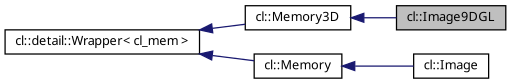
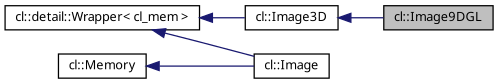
  digraph {
    rankdir=LR
    node [color=black fillcolor=white fontname="FreeSans.ttf" fontsize=10 shape=record style=filled]
    edge [color=midnightblue dir=back fontname="FreeSans.ttf" fontsize=10 labelfontname="FreeSans.ttf" labelfontsize=10 style=solid]
    n1 [fillcolor=grey75 fontcolor=black height=0.2 label="cl::Image9DGL" width=0.4]
-   n2 [height=0.2 label="cl::Memory3D" width=0.4]
+   n2 [height=0.2 label="cl::Image3D" width=0.4]
    n3 [height=0.2 label="cl::Image" width=0.4]
    n4 [height=0.2 label="cl::Memory" width=0.4]
    n5 [height=0.2 label="cl::detail::Wrapper\< cl_mem \>" width=0.4]
    n2 -> n1
    n4 -> n3
    n5 -> n2
-   n5 -> n4
+   n5 -> n3
  }
